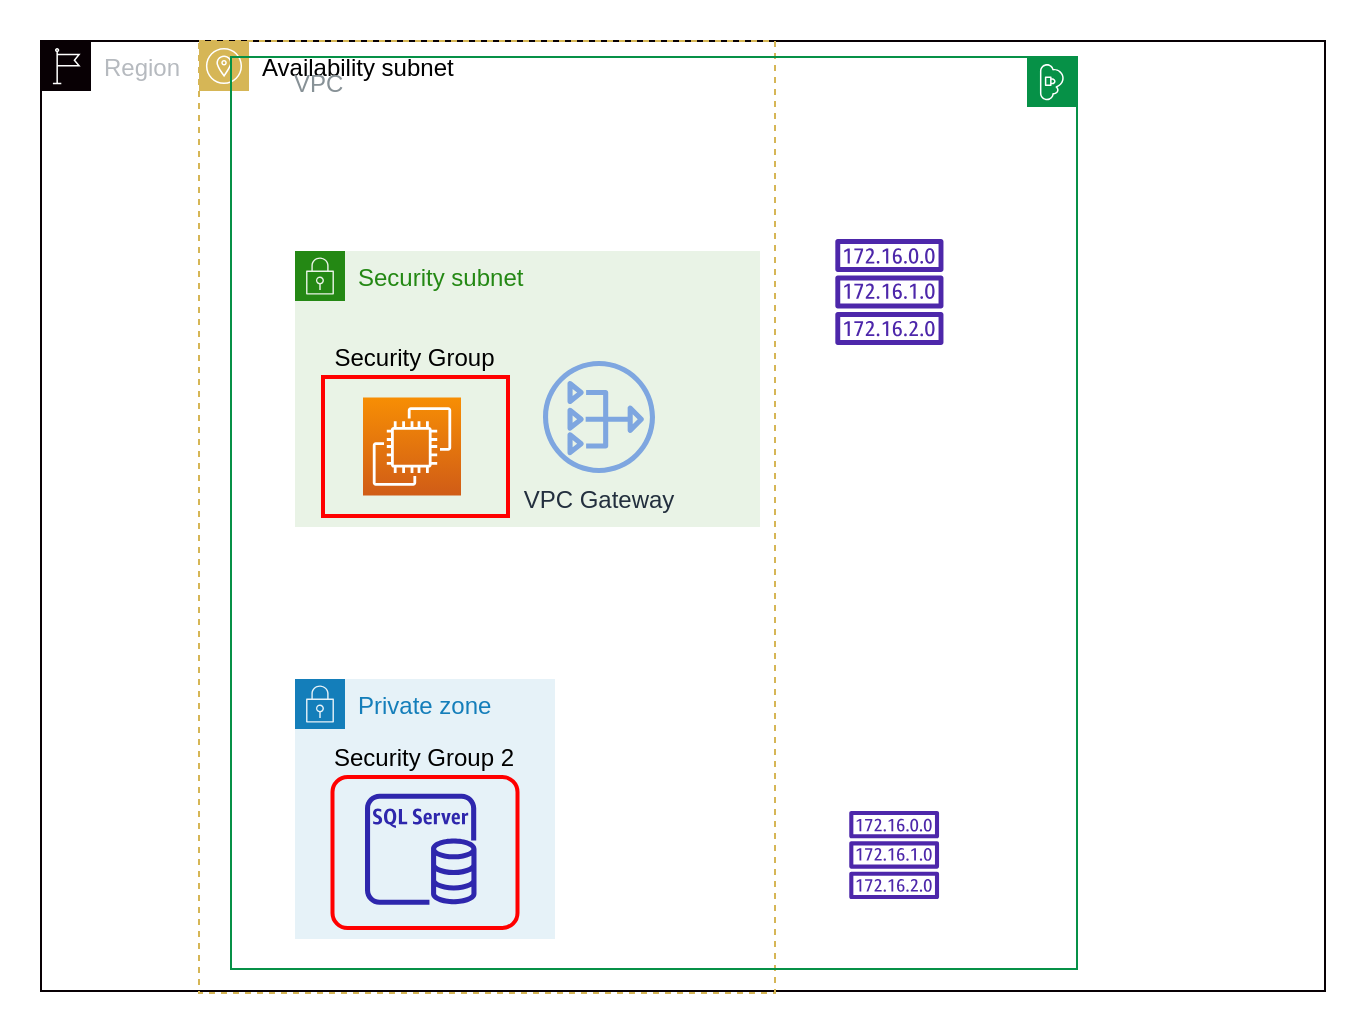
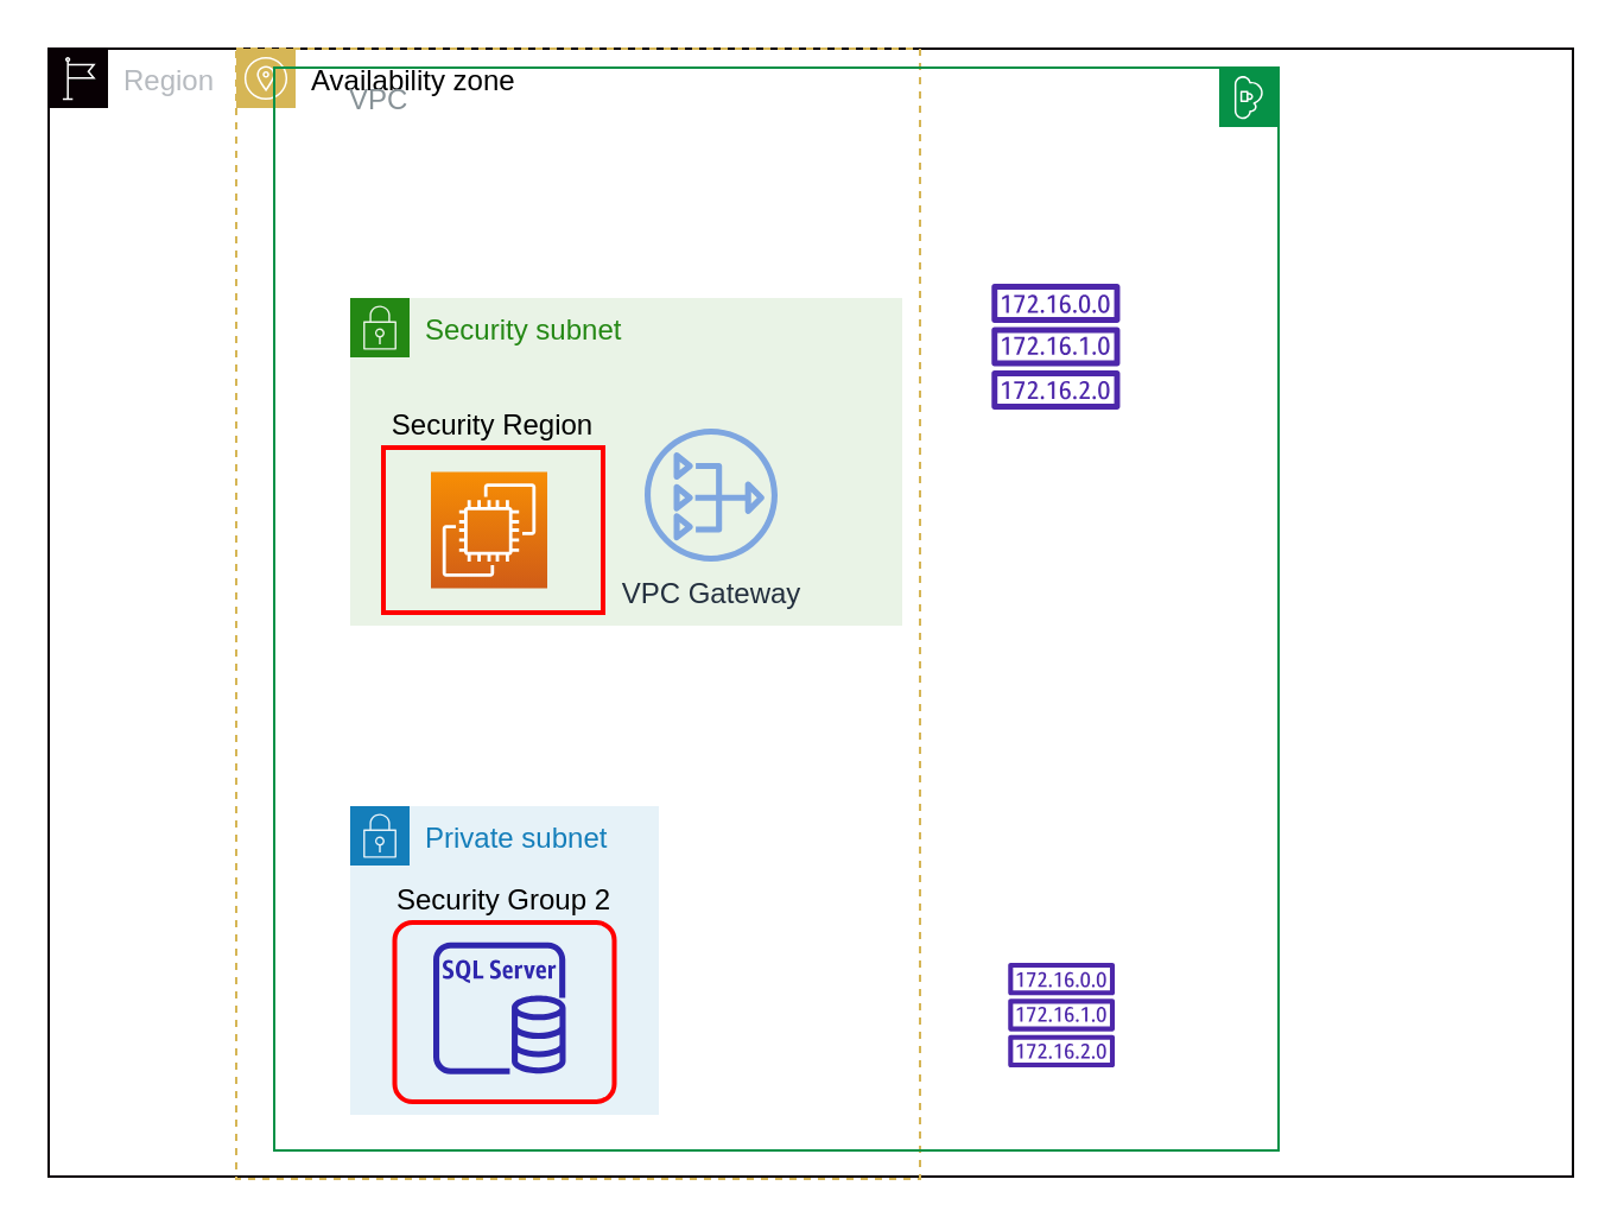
  <mxCell id="0" />
  <mxCell id="1" parent="0" />
  <mxCell id="2" value="Region" style="sketch=0;outlineConnect=0;gradientColor=none;html=1;whiteSpace=wrap;fontSize=12;fontStyle=0;shape=mxgraph.aws4.group;grIcon=mxgraph.aws4.group_region;strokeColor=#080004;fillColor=none;verticalAlign=top;align=left;spacingLeft=30;fontColor=#B6BABF;" parent="1" vertex="1"><mxGeometry x="20" y="20" width="642" height="475" as="geometry" /></mxCell>
- <mxCell id="3" value="Availability subnet" style="sketch=0;outlineConnect=0;html=1;whiteSpace=wrap;fontSize=12;fontStyle=0;shape=mxgraph.aws4.group;grIcon=mxgraph.aws4.group_availability_zone;strokeColor=#d6b656;fillColor=none;verticalAlign=top;align=left;spacingLeft=30;dashed=1;" parent="1" vertex="1"><mxGeometry x="99" y="20" width="288" height="476" as="geometry" /></mxCell>
+ <mxCell id="3" value="Availability zone" style="sketch=0;outlineConnect=0;html=1;whiteSpace=wrap;fontSize=12;fontStyle=0;shape=mxgraph.aws4.group;grIcon=mxgraph.aws4.group_availability_zone;strokeColor=#d6b656;fillColor=none;verticalAlign=top;align=left;spacingLeft=30;dashed=1;" parent="1" vertex="1"><mxGeometry x="99" y="20" width="288" height="476" as="geometry" /></mxCell>
  <mxCell id="4" value="VPC" style="sketch=0;outlineConnect=0;gradientColor=none;html=1;whiteSpace=wrap;fontSize=12;fontStyle=0;shape=mxgraph.aws4.group;grIcon=mxgraph.aws4.group_vpc;strokeColor=#069147;fillColor=none;verticalAlign=top;align=left;spacingLeft=30;fontColor=#879196;direction=south;" parent="1" vertex="1"><mxGeometry x="115" y="28" width="423" height="456" as="geometry" /></mxCell>
- <mxCell id="5" value="Private zone" style="points=[[0,0],[0.25,0],[0.5,0],[0.75,0],[1,0],[1,0.25],[1,0.5],[1,0.75],[1,1],[0.75,1],[0.5,1],[0.25,1],[0,1],[0,0.75],[0,0.5],[0,0.25]];outlineConnect=0;gradientColor=none;html=1;whiteSpace=wrap;fontSize=12;fontStyle=0;container=1;pointerEvents=0;collapsible=0;recursiveResize=0;shape=mxgraph.aws4.group;grIcon=mxgraph.aws4.group_security_group;grStroke=0;strokeColor=#147EBA;fillColor=#E6F2F8;verticalAlign=top;align=left;spacingLeft=30;fontColor=#147EBA;dashed=0;" parent="1" vertex="1"><mxGeometry x="147" y="339" width="130" height="130" as="geometry" /></mxCell>
+ <mxCell id="5" value="Private subnet" style="points=[[0,0],[0.25,0],[0.5,0],[0.75,0],[1,0],[1,0.25],[1,0.5],[1,0.75],[1,1],[0.75,1],[0.5,1],[0.25,1],[0,1],[0,0.75],[0,0.5],[0,0.25]];outlineConnect=0;gradientColor=none;html=1;whiteSpace=wrap;fontSize=12;fontStyle=0;container=1;pointerEvents=0;collapsible=0;recursiveResize=0;shape=mxgraph.aws4.group;grIcon=mxgraph.aws4.group_security_group;grStroke=0;strokeColor=#147EBA;fillColor=#E6F2F8;verticalAlign=top;align=left;spacingLeft=30;fontColor=#147EBA;dashed=0;" parent="1" vertex="1"><mxGeometry x="147" y="339" width="130" height="130" as="geometry" /></mxCell>
  <mxCell id="6" value="Security Group 2" style="rounded=1;arcSize=10;strokeColor=#ff0000;fillColor=none;gradientColor=none;strokeWidth=2;labelPosition=center;verticalLabelPosition=top;align=center;verticalAlign=bottom;" parent="5" vertex="1"><mxGeometry x="18.75" y="49" width="92.5" height="75.5" as="geometry" /></mxCell>
  <mxCell id="7" value="" style="sketch=0;outlineConnect=0;fontColor=#232F3E;gradientColor=none;fillColor=#2E27AD;strokeColor=none;dashed=0;verticalLabelPosition=bottom;verticalAlign=top;align=center;html=1;fontSize=12;fontStyle=0;aspect=fixed;pointerEvents=1;shape=mxgraph.aws4.rds_sql_server_instance;" parent="5" vertex="1"><mxGeometry x="35" y="57.25" width="55.75" height="55.75" as="geometry" /></mxCell>
  <mxCell id="8" value="Security subnet" style="points=[[0,0],[0.25,0],[0.5,0],[0.75,0],[1,0],[1,0.25],[1,0.5],[1,0.75],[1,1],[0.75,1],[0.5,1],[0.25,1],[0,1],[0,0.75],[0,0.5],[0,0.25]];outlineConnect=0;gradientColor=none;html=1;whiteSpace=wrap;fontSize=12;fontStyle=0;container=1;pointerEvents=0;collapsible=0;recursiveResize=0;shape=mxgraph.aws4.group;grIcon=mxgraph.aws4.group_security_group;grStroke=0;strokeColor=#248814;fillColor=#E9F3E6;verticalAlign=top;align=left;spacingLeft=30;fontColor=#248814;dashed=0;" parent="1" vertex="1"><mxGeometry x="147" y="125" width="232.5" height="138" as="geometry" /></mxCell>
  <mxCell id="9" value="VPC Gateway" style="sketch=0;outlineConnect=0;fontColor=#232F3E;gradientColor=none;fillColor=#7EA6E0;strokeColor=none;dashed=0;verticalLabelPosition=bottom;verticalAlign=top;align=center;html=1;fontSize=12;fontStyle=0;aspect=fixed;pointerEvents=1;shape=mxgraph.aws4.nat_gateway;" parent="8" vertex="1"><mxGeometry x="124" y="55" width="56" height="56" as="geometry" /></mxCell>
- <mxCell id="10" value="Security Group" style="rounded=1;arcSize=0;strokeColor=#ff0000;fillColor=none;gradientColor=none;strokeWidth=2;labelPosition=center;verticalLabelPosition=top;align=center;verticalAlign=bottom;" parent="8" vertex="1"><mxGeometry x="14" y="63" width="92.5" height="69.5" as="geometry" /></mxCell>
+ <mxCell id="10" value="Security Region" style="rounded=1;arcSize=0;strokeColor=#ff0000;fillColor=none;gradientColor=none;strokeWidth=2;labelPosition=center;verticalLabelPosition=top;align=center;verticalAlign=bottom;" parent="8" vertex="1"><mxGeometry x="14" y="63" width="92.5" height="69.5" as="geometry" /></mxCell>
  <mxCell id="11" value="" style="sketch=0;points=[[0,0,0],[0.25,0,0],[0.5,0,0],[0.75,0,0],[1,0,0],[0,1,0],[0.25,1,0],[0.5,1,0],[0.75,1,0],[1,1,0],[0,0.25,0],[0,0.5,0],[0,0.75,0],[1,0.25,0],[1,0.5,0],[1,0.75,0]];outlineConnect=0;fontColor=#232F3E;gradientColor=#F78E04;gradientDirection=north;fillColor=#D05C17;strokeColor=#ffffff;dashed=0;verticalLabelPosition=bottom;verticalAlign=top;align=center;html=1;fontSize=12;fontStyle=0;aspect=fixed;shape=mxgraph.aws4.resourceIcon;resIcon=mxgraph.aws4.ec2;" parent="8" vertex="1"><mxGeometry x="34" y="73.25" width="49" height="49" as="geometry" /></mxCell>
  <mxCell id="12" value="" style="sketch=0;outlineConnect=0;fontColor=#232F3E;gradientColor=none;fillColor=#4D27AA;strokeColor=none;dashed=0;verticalLabelPosition=bottom;verticalAlign=top;align=center;html=1;fontSize=12;fontStyle=0;aspect=fixed;pointerEvents=1;shape=mxgraph.aws4.route_table;" parent="1" vertex="1"><mxGeometry x="417" y="119" width="54.39" height="53" as="geometry" /></mxCell>
  <mxCell id="13" value="" style="sketch=0;outlineConnect=0;fontColor=#232F3E;gradientColor=none;fillColor=#4D27AA;strokeColor=none;dashed=0;verticalLabelPosition=bottom;verticalAlign=top;align=center;html=1;fontSize=12;fontStyle=0;aspect=fixed;pointerEvents=1;shape=mxgraph.aws4.route_table;" parent="1" vertex="1"><mxGeometry x="424" y="405" width="45.16" height="44" as="geometry" /></mxCell>
